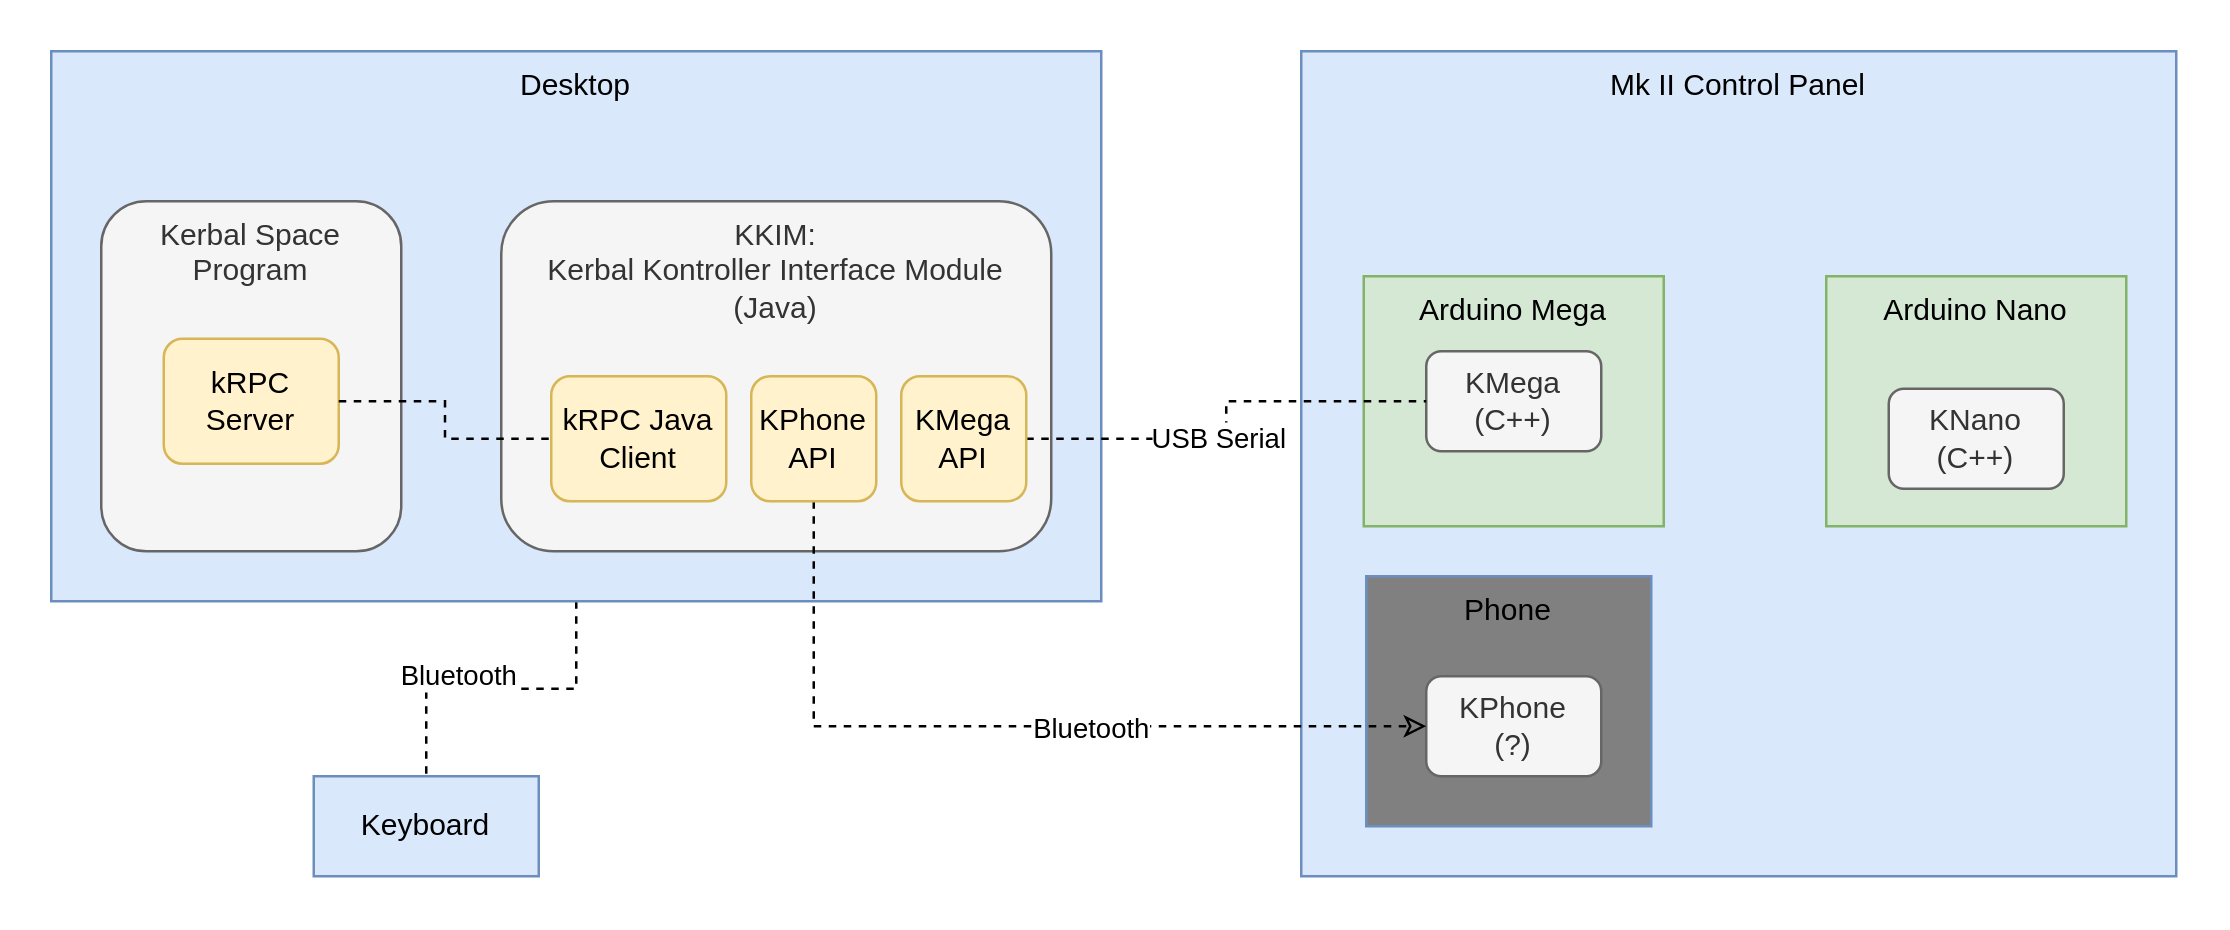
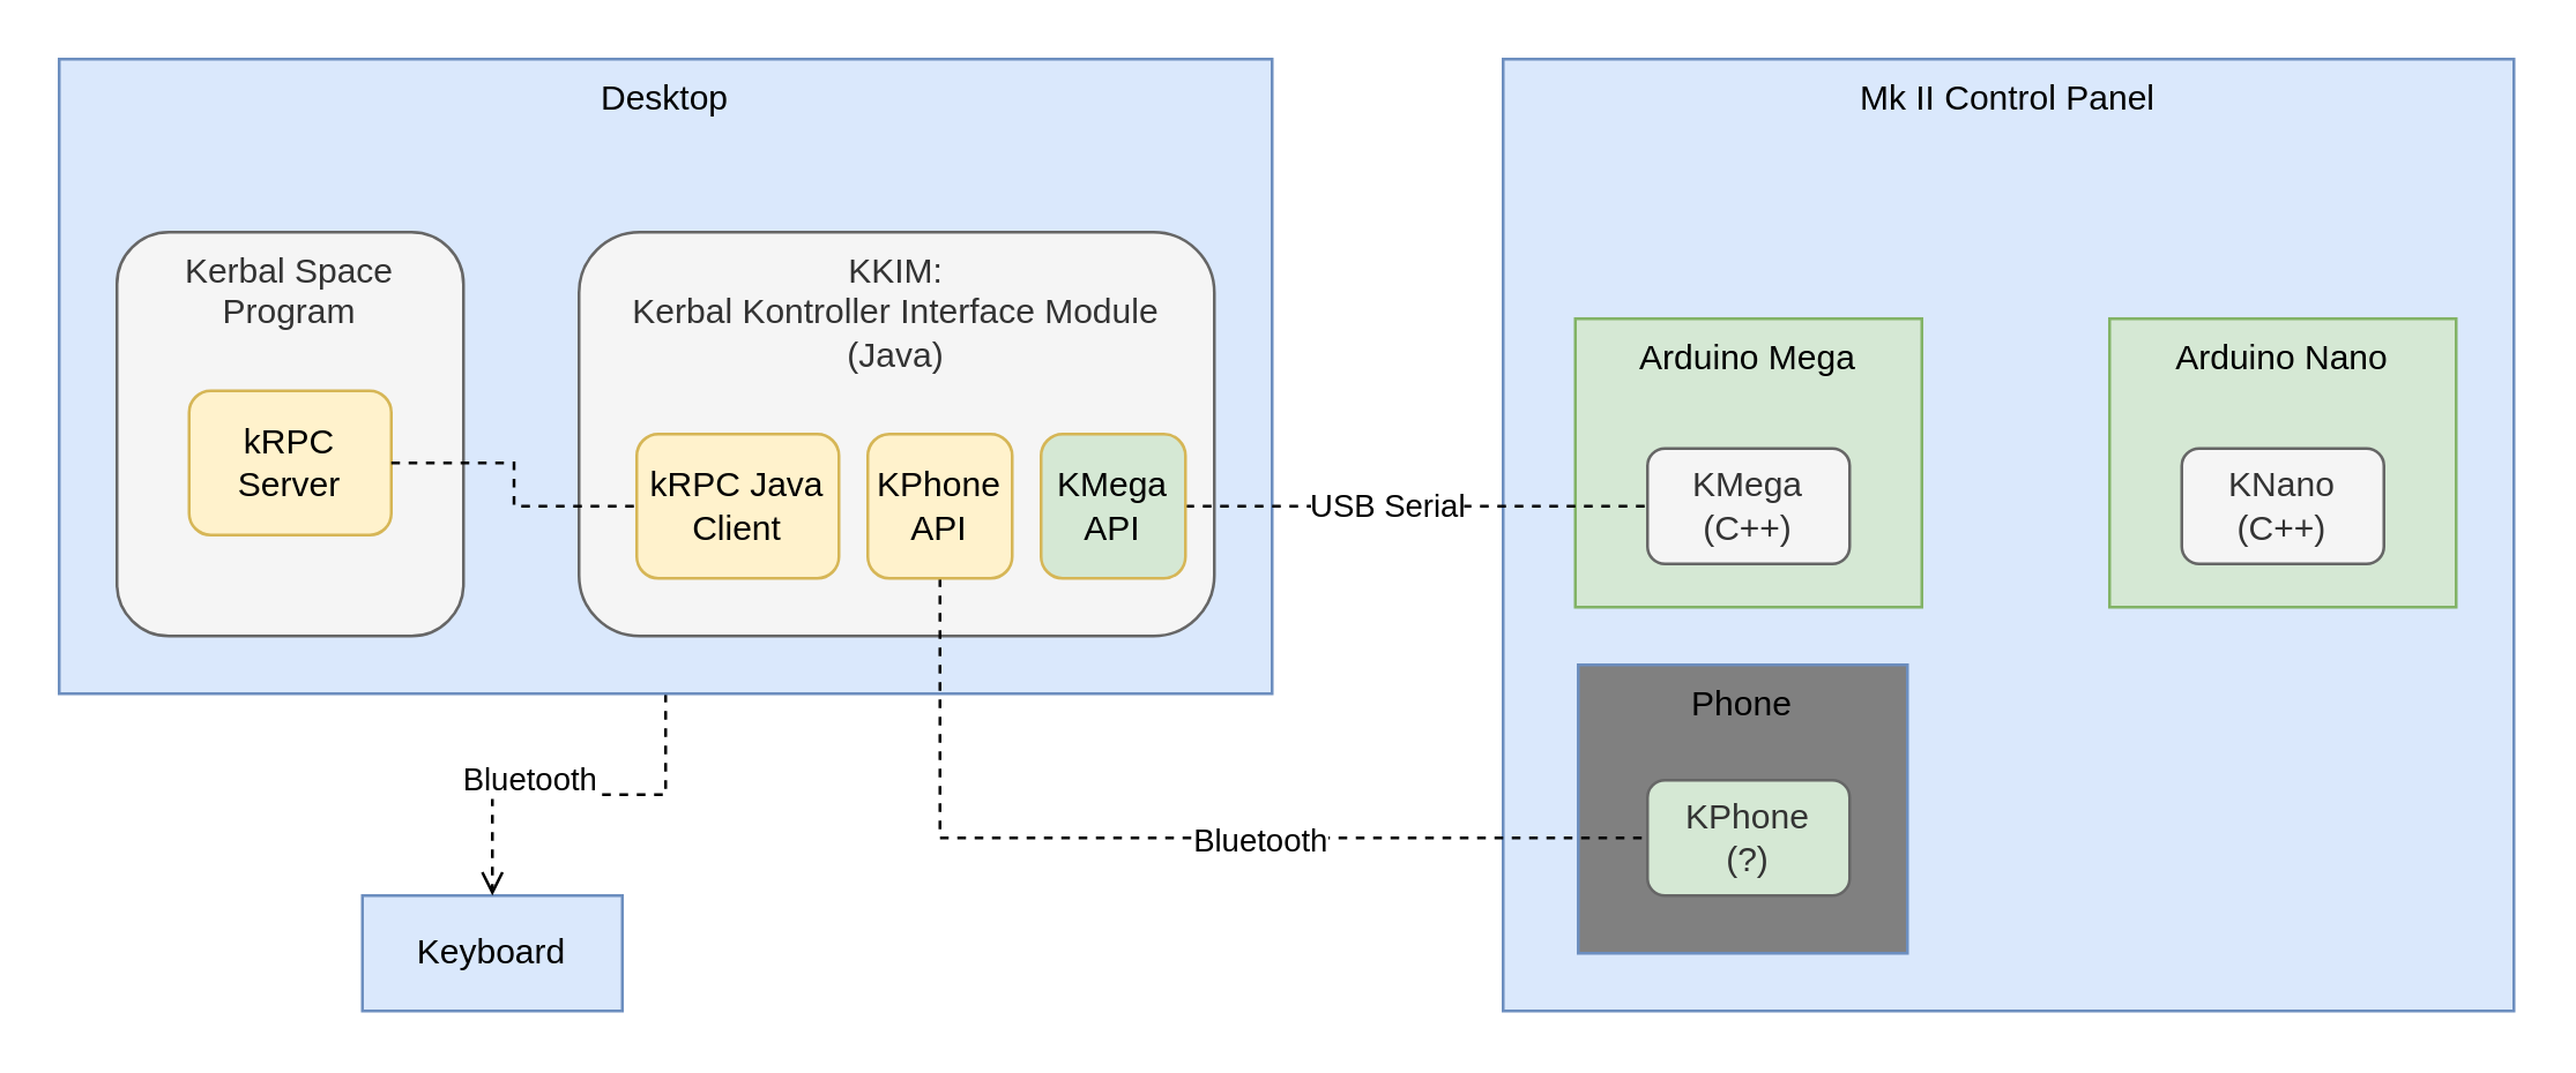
  <mxCell id="0" />
  <mxCell id="1" parent="0" />
  <mxCell id="2" value="Keyboard" style="rounded=0;whiteSpace=wrap;html=1;verticalAlign=middle;fillColor=#dae8fc;strokeColor=#6c8ebf;" parent="1" vertex="1"><mxGeometry x="125" y="310" width="90" height="40" as="geometry" /></mxCell>
- <mxCell id="3" style="edgeStyle=orthogonalEdgeStyle;rounded=0;orthogonalLoop=1;jettySize=auto;html=1;exitX=0.5;exitY=1;exitDx=0;exitDy=0;endArrow=none;endFill=0;dashed=1;entryX=0.5;entryY=0;entryDx=0;entryDy=0;" parent="1" source="7" target="2" edge="1"><mxGeometry relative="1" as="geometry"><mxPoint x="300" y="420" as="sourcePoint" /><mxPoint x="220" y="280" as="targetPoint" /></mxGeometry></mxCell>
+ <mxCell id="3" style="edgeStyle=orthogonalEdgeStyle;rounded=0;orthogonalLoop=1;jettySize=auto;html=1;exitX=0.5;exitY=1;exitDx=0;exitDy=0;endArrow=open;endFill=0;dashed=1;entryX=0.5;entryY=0;entryDx=0;entryDy=0;" parent="1" source="7" target="2" edge="1"><mxGeometry relative="1" as="geometry"><mxPoint x="300" y="420" as="sourcePoint" /><mxPoint x="220" y="280" as="targetPoint" /></mxGeometry></mxCell>
  <mxCell id="4" value="Bluetooth" style="edgeLabel;html=1;align=center;verticalAlign=middle;resizable=0;points=[];rotation=0;" parent="3" vertex="1" connectable="0"><mxGeometry x="0.235" y="3" relative="1" as="geometry"><mxPoint x="-3" y="-9" as="offset" /></mxGeometry></mxCell>
  <mxCell id="5" value="kRPC Java&lt;br&gt;Client" style="rounded=1;whiteSpace=wrap;html=1;verticalAlign=middle;fillColor=#fff2cc;strokeColor=#d6b656;" parent="1" vertex="1"><mxGeometry x="240" y="160" width="70" height="50" as="geometry" /></mxCell>
  <mxCell id="6" value="Main" parent="0" />
  <mxCell id="7" value="Desktop" style="rounded=0;whiteSpace=wrap;html=1;verticalAlign=top;fillColor=#dae8fc;strokeColor=#6c8ebf;" parent="6" vertex="1"><mxGeometry x="20" y="20" width="420" height="220" as="geometry" /></mxCell>
  <mxCell id="8" value="KKIM:&lt;br&gt;Kerbal Kontroller Interface Module (Java)" style="rounded=1;whiteSpace=wrap;html=1;verticalAlign=top;fillColor=#f5f5f5;strokeColor=#666666;fontColor=#333333;" parent="6" vertex="1"><mxGeometry x="200" y="80" width="220" height="140" as="geometry" /></mxCell>
  <mxCell id="9" value="Mk II Control Panel" style="rounded=0;whiteSpace=wrap;html=1;verticalAlign=top;fillColor=#dae8fc;strokeColor=#6c8ebf;" parent="6" vertex="1"><mxGeometry x="520" y="20" width="350" height="330" as="geometry" /></mxCell>
  <mxCell id="10" value="Kerbal Space Program" style="rounded=1;whiteSpace=wrap;html=1;verticalAlign=top;fillColor=#f5f5f5;strokeColor=#666666;fontColor=#333333;" parent="6" vertex="1"><mxGeometry x="40" y="80" width="120" height="140" as="geometry" /></mxCell>
  <mxCell id="11" value="kRPC&lt;br&gt;Server" style="rounded=1;whiteSpace=wrap;html=1;verticalAlign=middle;fillColor=#fff2cc;strokeColor=#d6b656;" parent="6" vertex="1"><mxGeometry x="65" y="135" width="70" height="50" as="geometry" /></mxCell>
  <mxCell id="12" value="kRPC Java&lt;br&gt;Client" style="rounded=1;whiteSpace=wrap;html=1;verticalAlign=middle;fillColor=#fff2cc;strokeColor=#d6b656;" parent="6" vertex="1"><mxGeometry x="220" y="150" width="70" height="50" as="geometry" /></mxCell>
  <mxCell id="13" value="Phone" style="rounded=0;whiteSpace=wrap;html=1;verticalAlign=top;fillColor=#808080;strokeColor=#6c8ebf;" parent="6" vertex="1"><mxGeometry x="546" y="230" width="114" height="100" as="geometry" /></mxCell>
  <mxCell id="14" value="Arduino Mega" style="rounded=0;whiteSpace=wrap;html=1;verticalAlign=top;fillColor=#d5e8d4;strokeColor=#82b366;" parent="6" vertex="1"><mxGeometry x="545" y="110" width="120" height="100" as="geometry" /></mxCell>
  <mxCell id="15" value="Arduino Nano" style="rounded=0;whiteSpace=wrap;html=1;verticalAlign=top;fillColor=#d5e8d4;strokeColor=#82b366;" parent="6" vertex="1"><mxGeometry x="730" y="110" width="120" height="100" as="geometry" /></mxCell>
- <mxCell id="16" value="KMega&lt;br&gt;(C++)" style="rounded=1;whiteSpace=wrap;html=1;verticalAlign=middle;fillColor=#f5f5f5;strokeColor=#666666;fontColor=#333333;" parent="6" vertex="1"><mxGeometry x="570" y="140" width="70" height="40" as="geometry" /></mxCell>
+ <mxCell id="16" value="KMega&lt;br&gt;(C++)" style="rounded=1;whiteSpace=wrap;html=1;verticalAlign=middle;fillColor=#f5f5f5;strokeColor=#666666;fontColor=#333333;" parent="6" vertex="1"><mxGeometry x="570" y="155" width="70" height="40" as="geometry" /></mxCell>
  <mxCell id="17" value="KNano&lt;br&gt;(C++)" style="rounded=1;whiteSpace=wrap;html=1;verticalAlign=middle;fillColor=#f5f5f5;strokeColor=#666666;fontColor=#333333;" parent="6" vertex="1"><mxGeometry x="755" y="155" width="70" height="40" as="geometry" /></mxCell>
- <mxCell id="18" value="KPhone&lt;br&gt;(?)" style="rounded=1;whiteSpace=wrap;html=1;verticalAlign=middle;fillColor=#f5f5f5;strokeColor=#666666;fontColor=#333333;" parent="6" vertex="1"><mxGeometry x="570" y="270" width="70" height="40" as="geometry" /></mxCell>
+ <mxCell id="18" value="KPhone&lt;br&gt;(?)" style="rounded=1;whiteSpace=wrap;html=1;verticalAlign=middle;fillColor=#d5e8d4;strokeColor=#666666;fontColor=#333333;" parent="6" vertex="1"><mxGeometry x="570" y="270" width="70" height="40" as="geometry" /></mxCell>
  <mxCell id="19" value="USB Serial" style="edgeStyle=orthogonalEdgeStyle;rounded=0;orthogonalLoop=1;jettySize=auto;html=1;endArrow=none;endFill=0;dashed=1;entryX=0;entryY=0.5;entryDx=0;entryDy=0;" parent="6" source="24" target="16" edge="1"><mxGeometry x="-0.125" relative="1" as="geometry"><mxPoint x="400" y="175" as="sourcePoint" /><mxPoint x="517.5" y="250" as="targetPoint" /><mxPoint as="offset" /></mxGeometry></mxCell>
- <mxCell id="20" style="edgeStyle=orthogonalEdgeStyle;rounded=0;orthogonalLoop=1;jettySize=auto;html=1;exitX=0.5;exitY=1;exitDx=0;exitDy=0;endArrow=classic;endFill=0;dashed=1;entryX=0;entryY=0.5;entryDx=0;entryDy=0;" parent="6" source="23" target="18" edge="1"><mxGeometry relative="1" as="geometry"><mxPoint x="370" y="260" as="sourcePoint" /><mxPoint x="477.5" y="260" as="targetPoint" /></mxGeometry></mxCell>
+ <mxCell id="20" style="edgeStyle=orthogonalEdgeStyle;rounded=0;orthogonalLoop=1;jettySize=auto;html=1;exitX=0.5;exitY=1;exitDx=0;exitDy=0;endArrow=none;endFill=0;dashed=1;entryX=0;entryY=0.5;entryDx=0;entryDy=0;" parent="6" source="23" target="18" edge="1"><mxGeometry relative="1" as="geometry"><mxPoint x="370" y="260" as="sourcePoint" /><mxPoint x="477.5" y="260" as="targetPoint" /></mxGeometry></mxCell>
  <mxCell id="21" value="Bluetooth" style="edgeLabel;html=1;align=center;verticalAlign=middle;resizable=0;points=[];" parent="20" vertex="1" connectable="0"><mxGeometry x="0.235" y="3" relative="1" as="geometry"><mxPoint x="-7" y="3" as="offset" /></mxGeometry></mxCell>
  <mxCell id="22" style="edgeStyle=orthogonalEdgeStyle;rounded=0;orthogonalLoop=1;jettySize=auto;html=1;exitX=1;exitY=0.5;exitDx=0;exitDy=0;endArrow=none;endFill=0;dashed=1;entryX=0;entryY=0.5;entryDx=0;entryDy=0;" parent="6" source="11" target="12" edge="1"><mxGeometry relative="1" as="geometry"><mxPoint x="150" y="175" as="sourcePoint" /><mxPoint x="257.5" y="175" as="targetPoint" /></mxGeometry></mxCell>
  <mxCell id="23" value="KPhone&lt;br&gt;API" style="rounded=1;whiteSpace=wrap;html=1;verticalAlign=middle;fillColor=#fff2cc;strokeColor=#d6b656;" parent="6" vertex="1"><mxGeometry x="300" y="150" width="50" height="50" as="geometry" /></mxCell>
- <mxCell id="24" value="KMega API" style="rounded=1;whiteSpace=wrap;html=1;verticalAlign=middle;fillColor=#fff2cc;strokeColor=#d6b656;" parent="6" vertex="1"><mxGeometry x="360" y="150" width="50" height="50" as="geometry" /></mxCell>
+ <mxCell id="24" value="KMega API" style="rounded=1;whiteSpace=wrap;html=1;verticalAlign=middle;fillColor=#d5e8d4;strokeColor=#d6b656;" parent="6" vertex="1"><mxGeometry x="360" y="150" width="50" height="50" as="geometry" /></mxCell>
